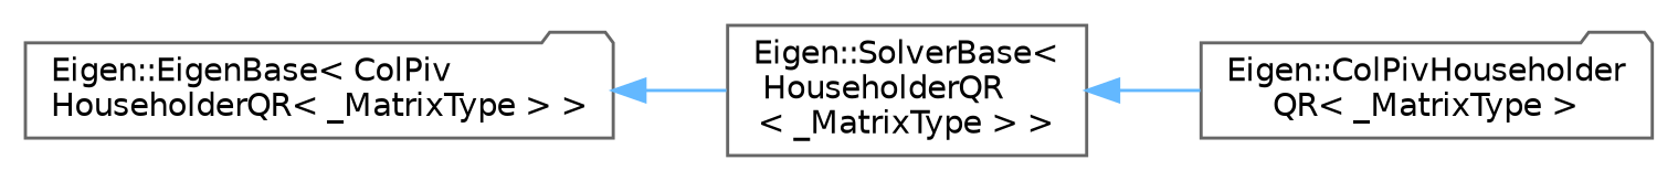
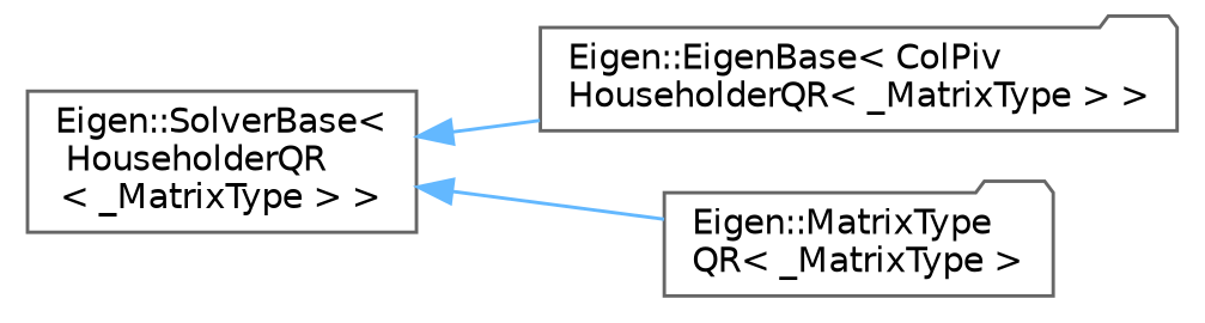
  digraph {
    rankdir=LR
    node [color=grey40 fillcolor=white fontname=Helvetica fontsize=10 shape=folder style=filled]
    edge [color=steelblue1 dir=back fontname=Helvetica fontsize=10 labelfontname=Helvetica labelfontsize=10 style=solid]
    n1 [height=0.2 label="Eigen::EigenBase\< ColPiv\lHouseholderQR\< _MatrixType \> \>" width=0.4]
    n2 [height=0.2 label="Eigen::SolverBase\<\l HouseholderQR\l\< _MatrixType \> \>" shape=box width=0.4]
-   n3 [height=0.2 label="Eigen::ColPivHouseholder\lQR\< _MatrixType \>" width=0.4]
-   n1 -> n2
+   n3 [height=0.2 label="Eigen::MatrixType\lQR\< _MatrixType \>" width=0.4]
+   n2 -> n1
    n2 -> n3
  }
